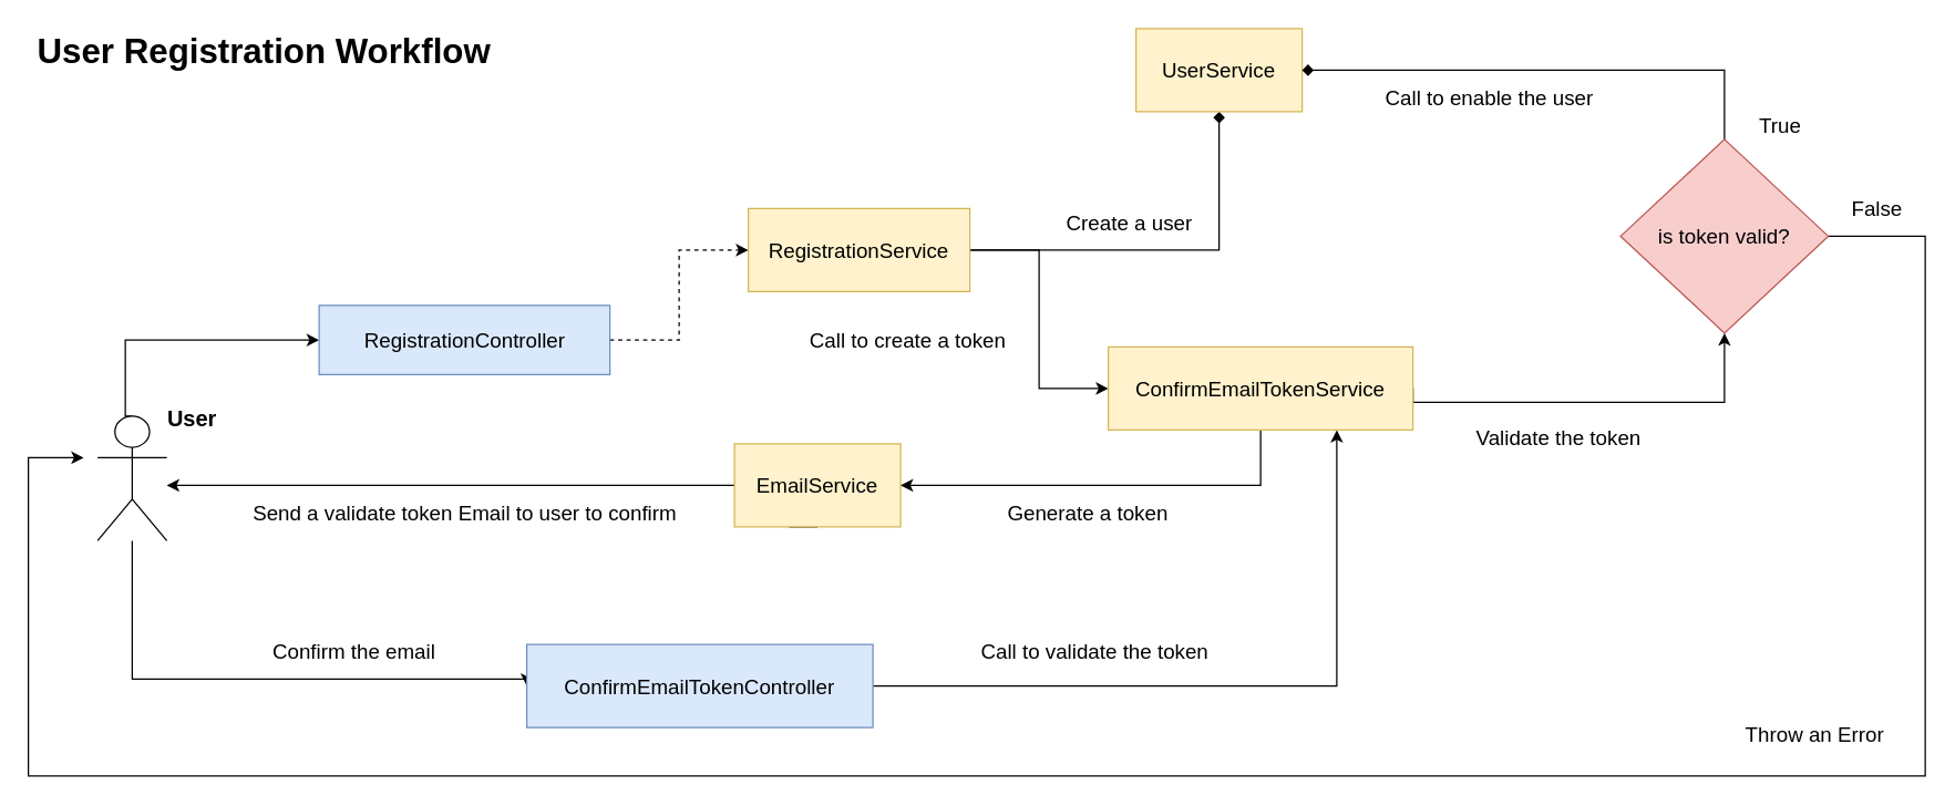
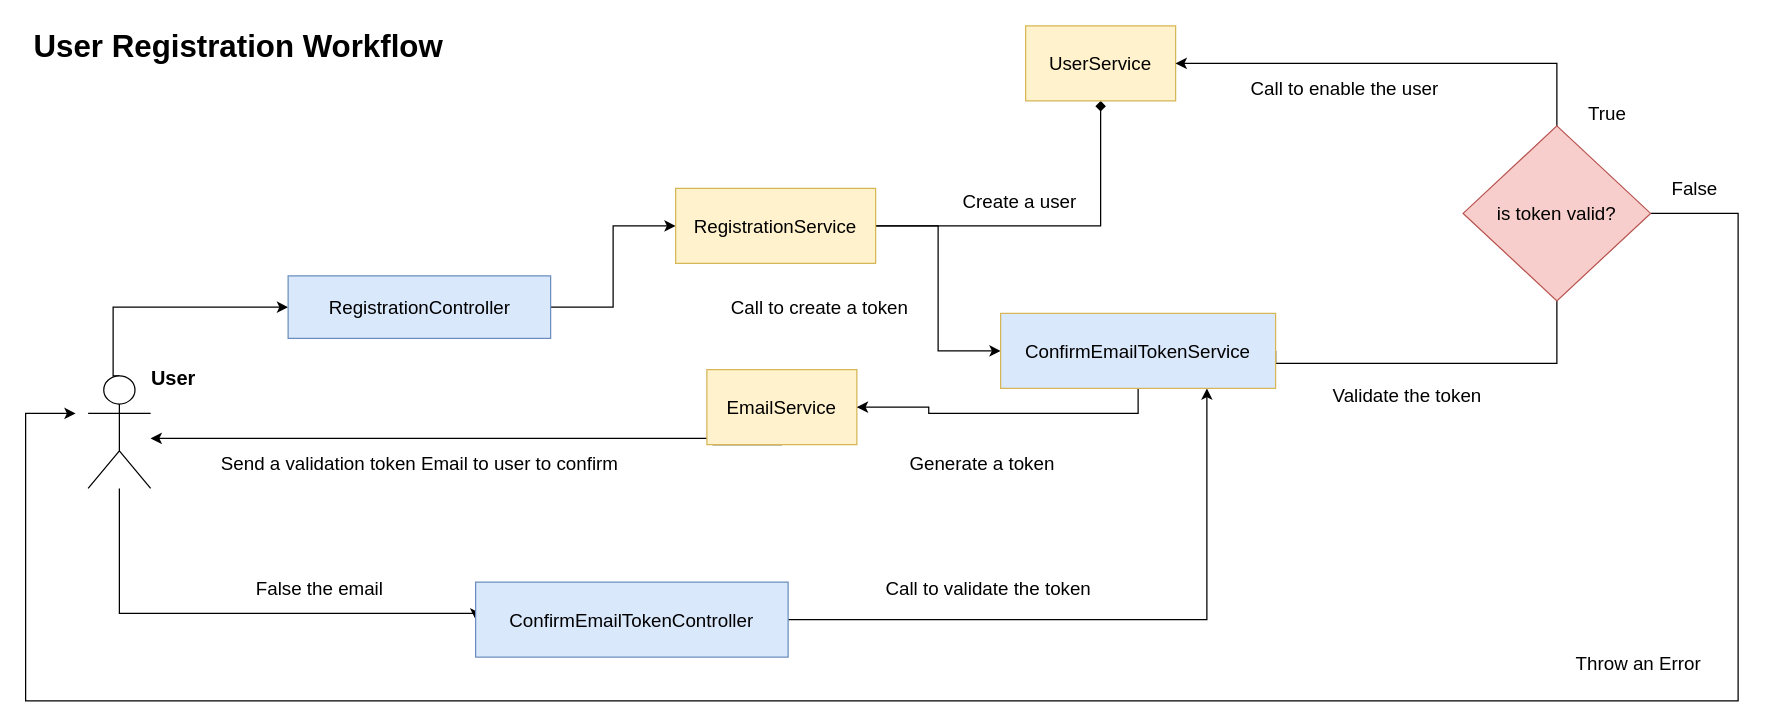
  <mxCell id="0" />
  <mxCell id="1" parent="0" />
  <mxCell id="2" style="edgeStyle=orthogonalEdgeStyle;rounded=0;orthogonalLoop=1;jettySize=auto;html=1;exitX=0.5;exitY=0;exitDx=0;exitDy=0;exitPerimeter=0;fontFamily=Helvetica;fontSize=15;" edge="1" parent="1" source="5" target="7"><mxGeometry relative="1" as="geometry"><Array as="points"><mxPoint x="90" y="245" /></Array></mxGeometry></mxCell>
  <mxCell id="3" style="edgeStyle=orthogonalEdgeStyle;rounded=0;orthogonalLoop=1;jettySize=auto;html=1;fontFamily=Helvetica;fontSize=15;entryX=0;entryY=0.5;entryDx=0;entryDy=0;" edge="1" parent="1" source="5" target="17"><mxGeometry relative="1" as="geometry"><mxPoint x="380" y="490" as="targetPoint" /><mxPoint x="95" y="430" as="sourcePoint" /><Array as="points"><mxPoint x="95" y="490" /></Array></mxGeometry></mxCell>
  <mxCell id="4" value="User" style="edgeLabel;html=1;align=center;verticalAlign=middle;resizable=0;points=[];fontSize=16;fontFamily=Helvetica;fontStyle=1" vertex="1" connectable="0" parent="3"><mxGeometry x="0.857" relative="1" as="geometry"><mxPoint x="-220" y="-189" as="offset" /></mxGeometry></mxCell>
  <mxCell id="5" value="" style="shape=umlActor;verticalLabelPosition=bottom;verticalAlign=top;html=1;outlineConnect=0;fontFamily=Helvetica;fontStyle=0;fontSize=15;" vertex="1" parent="1"><mxGeometry x="70" y="300" width="50" height="90" as="geometry" /></mxCell>
- <mxCell id="6" style="edgeStyle=orthogonalEdgeStyle;rounded=0;orthogonalLoop=1;jettySize=auto;html=1;exitX=1;exitY=0.5;exitDx=0;exitDy=0;entryX=0;entryY=0.5;entryDx=0;entryDy=0;fontFamily=Helvetica;fontStyle=0;fontSize=15;dashed=1;" edge="1" parent="1" source="7" target="10"><mxGeometry relative="1" as="geometry" /></mxCell>
+ <mxCell id="6" style="edgeStyle=orthogonalEdgeStyle;rounded=0;orthogonalLoop=1;jettySize=auto;html=1;exitX=1;exitY=0.5;exitDx=0;exitDy=0;entryX=0;entryY=0.5;entryDx=0;entryDy=0;fontFamily=Helvetica;fontStyle=0;fontSize=15;" edge="1" parent="1" source="7" target="10"><mxGeometry relative="1" as="geometry" /></mxCell>
  <mxCell id="7" value="RegistrationController" style="html=1;fillColor=#dae8fc;strokeColor=#6c8ebf;fontFamily=Helvetica;fontStyle=0;fontSize=15;" vertex="1" parent="1"><mxGeometry x="230" y="220" width="210" height="50" as="geometry" /></mxCell>
  <mxCell id="8" style="edgeStyle=orthogonalEdgeStyle;rounded=0;orthogonalLoop=1;jettySize=auto;html=1;exitX=1;exitY=0.5;exitDx=0;exitDy=0;fontFamily=Helvetica;fontStyle=0;fontSize=15;endArrow=diamond;" edge="1" parent="1" source="10" target="11"><mxGeometry relative="1" as="geometry" /></mxCell>
  <mxCell id="9" style="edgeStyle=orthogonalEdgeStyle;rounded=0;orthogonalLoop=1;jettySize=auto;html=1;fontFamily=Helvetica;fontStyle=0;fontSize=15;entryX=0;entryY=0.5;entryDx=0;entryDy=0;" edge="1" parent="1" source="10" target="21"><mxGeometry relative="1" as="geometry"><mxPoint x="600" y="300" as="targetPoint" /></mxGeometry></mxCell>
  <mxCell id="10" value="RegistrationService" style="rounded=0;whiteSpace=wrap;html=1;fontFamily=Helvetica;fontStyle=0;fontSize=15;fillColor=#fff2cc;strokeColor=#d6b656;" vertex="1" parent="1"><mxGeometry x="540" y="150" width="160" height="60" as="geometry" /></mxCell>
  <mxCell id="11" value="UserService" style="rounded=0;whiteSpace=wrap;html=1;fontFamily=Helvetica;fontStyle=0;fontSize=15;fillColor=#fff2cc;strokeColor=#d6b656;" vertex="1" parent="1"><mxGeometry x="820" y="20" width="120" height="60" as="geometry" /></mxCell>
  <mxCell id="12" style="edgeStyle=orthogonalEdgeStyle;rounded=0;orthogonalLoop=1;jettySize=auto;html=1;exitX=0.5;exitY=1;exitDx=0;exitDy=0;fontSize=15;fontFamily=Helvetica;fontStyle=0" edge="1" parent="1" source="13" target="5"><mxGeometry relative="1" as="geometry"><Array as="points"><mxPoint x="570" y="350" /></Array></mxGeometry></mxCell>
- <mxCell id="13" value="EmailService" style="rounded=0;whiteSpace=wrap;html=1;fontFamily=Helvetica;fontStyle=0;fontSize=15;fillColor=#fff2cc;strokeColor=#d6b656;" vertex="1" parent="1"><mxGeometry x="530" y="320" width="120" height="60" as="geometry" /></mxCell>
+ <mxCell id="13" value="EmailService" style="rounded=0;whiteSpace=wrap;html=1;fontFamily=Helvetica;fontStyle=0;fontSize=15;fillColor=#fff2cc;strokeColor=#d6b656;" vertex="1" parent="1"><mxGeometry x="565" y="295" width="120" height="60" as="geometry" /></mxCell>
  <mxCell id="14" value="Create a user" style="text;html=1;resizable=0;autosize=1;align=center;verticalAlign=middle;points=[];fillColor=none;strokeColor=none;rounded=0;fontFamily=Helvetica;fontStyle=0;fontSize=15;" vertex="1" parent="1"><mxGeometry x="760" y="150" width="110" height="20" as="geometry" /></mxCell>
- <mxCell id="15" value="Send a validate token Email to user to confirm" style="text;html=1;resizable=0;autosize=1;align=center;verticalAlign=middle;points=[];fillColor=none;strokeColor=none;rounded=0;fontFamily=Helvetica;fontStyle=0;fontSize=15;" vertex="1" parent="1"><mxGeometry x="170" y="360" width="330" height="20" as="geometry" /></mxCell>
+ <mxCell id="15" value="Send a validation token Email to user to confirm" style="text;html=1;resizable=0;autosize=1;align=center;verticalAlign=middle;points=[];fillColor=none;strokeColor=none;rounded=0;fontFamily=Helvetica;fontStyle=0;fontSize=15;" vertex="1" parent="1"><mxGeometry x="170" y="360" width="330" height="20" as="geometry" /></mxCell>
  <mxCell id="16" style="edgeStyle=orthogonalEdgeStyle;rounded=0;orthogonalLoop=1;jettySize=auto;html=1;exitX=1;exitY=0.5;exitDx=0;exitDy=0;entryX=0.75;entryY=1;entryDx=0;entryDy=0;fontFamily=Helvetica;fontSize=15;" edge="1" parent="1" source="17" target="21"><mxGeometry relative="1" as="geometry" /></mxCell>
  <mxCell id="17" value="ConfirmEmailTokenController" style="whiteSpace=wrap;html=1;fontSize=15;fontFamily=Helvetica;fontStyle=0;fillColor=#dae8fc;strokeColor=#6c8ebf;" vertex="1" parent="1"><mxGeometry x="380" y="465" width="250" height="60" as="geometry" /></mxCell>
- <mxCell id="18" value="Confirm the email" style="text;html=1;resizable=0;autosize=1;align=center;verticalAlign=middle;points=[];fillColor=none;strokeColor=none;rounded=0;fontFamily=Helvetica;fontSize=15;" vertex="1" parent="1"><mxGeometry x="190" y="460" width="130" height="20" as="geometry" /></mxCell>
+ <mxCell id="18" value="False the email" style="text;html=1;resizable=0;autosize=1;align=center;verticalAlign=middle;points=[];fillColor=none;strokeColor=none;rounded=0;fontFamily=Helvetica;fontSize=15;" vertex="1" parent="1"><mxGeometry x="190" y="460" width="130" height="20" as="geometry" /></mxCell>
  <mxCell id="19" style="edgeStyle=orthogonalEdgeStyle;rounded=0;orthogonalLoop=1;jettySize=auto;html=1;exitX=0.5;exitY=1;exitDx=0;exitDy=0;entryX=1;entryY=0.5;entryDx=0;entryDy=0;fontFamily=Helvetica;fontSize=15;" edge="1" parent="1" source="21" target="13"><mxGeometry relative="1" as="geometry" /></mxCell>
- <mxCell id="20" style="edgeStyle=orthogonalEdgeStyle;rounded=0;orthogonalLoop=1;jettySize=auto;html=1;exitX=1;exitY=0.5;exitDx=0;exitDy=0;fontFamily=Helvetica;fontSize=15;entryX=0.5;entryY=1;entryDx=0;entryDy=0;" edge="1" parent="1" source="21" target="26"><mxGeometry relative="1" as="geometry"><mxPoint x="1090" y="290" as="targetPoint" /><Array as="points"><mxPoint x="1020" y="290" /><mxPoint x="1245" y="290" /></Array></mxGeometry></mxCell>
- <mxCell id="21" value="ConfirmEmailTokenService" style="whiteSpace=wrap;html=1;fontFamily=Helvetica;fontSize=15;fillColor=#fff2cc;strokeColor=#d6b656;" vertex="1" parent="1"><mxGeometry x="800" y="250" width="220" height="60" as="geometry" /></mxCell>
+ <mxCell id="20" style="edgeStyle=orthogonalEdgeStyle;rounded=0;orthogonalLoop=1;jettySize=auto;html=1;exitX=1;exitY=0.5;exitDx=0;exitDy=0;fontFamily=Helvetica;fontSize=15;entryX=0.5;entryY=1;entryDx=0;entryDy=0;endArrow=none;" edge="1" parent="1" source="21" target="26"><mxGeometry relative="1" as="geometry"><mxPoint x="1090" y="290" as="targetPoint" /><Array as="points"><mxPoint x="1020" y="290" /><mxPoint x="1245" y="290" /></Array></mxGeometry></mxCell>
+ <mxCell id="21" value="ConfirmEmailTokenService" style="whiteSpace=wrap;html=1;fontFamily=Helvetica;fontSize=15;fillColor=#dae8fc;strokeColor=#d6b656;" vertex="1" parent="1"><mxGeometry x="800" y="250" width="220" height="60" as="geometry" /></mxCell>
  <mxCell id="22" value="Generate a token" style="text;html=1;resizable=0;autosize=1;align=center;verticalAlign=middle;points=[];fillColor=none;strokeColor=none;rounded=0;fontFamily=Helvetica;fontSize=15;" vertex="1" parent="1"><mxGeometry x="720" y="360" width="130" height="20" as="geometry" /></mxCell>
  <mxCell id="23" value="Call to validate the token" style="text;html=1;resizable=0;autosize=1;align=center;verticalAlign=middle;points=[];fillColor=none;strokeColor=none;rounded=0;fontFamily=Helvetica;fontSize=15;" vertex="1" parent="1"><mxGeometry x="700" y="460" width="180" height="20" as="geometry" /></mxCell>
- <mxCell id="24" style="edgeStyle=orthogonalEdgeStyle;rounded=0;orthogonalLoop=1;jettySize=auto;html=1;entryX=1;entryY=0.5;entryDx=0;entryDy=0;fontFamily=Helvetica;fontSize=15;endArrow=diamond;" edge="1" parent="1" source="26" target="11"><mxGeometry relative="1" as="geometry"><Array as="points"><mxPoint x="1245" y="50" /><mxPoint x="940" y="50" /></Array></mxGeometry></mxCell>
+ <mxCell id="24" style="edgeStyle=orthogonalEdgeStyle;rounded=0;orthogonalLoop=1;jettySize=auto;html=1;entryX=1;entryY=0.5;entryDx=0;entryDy=0;fontFamily=Helvetica;fontSize=15;" edge="1" parent="1" source="26" target="11"><mxGeometry relative="1" as="geometry"><Array as="points"><mxPoint x="1245" y="50" /><mxPoint x="940" y="50" /></Array></mxGeometry></mxCell>
  <mxCell id="25" style="edgeStyle=orthogonalEdgeStyle;rounded=0;orthogonalLoop=1;jettySize=auto;html=1;exitX=1;exitY=0.5;exitDx=0;exitDy=0;fontFamily=Helvetica;fontSize=15;" edge="1" parent="1" source="26"><mxGeometry relative="1" as="geometry"><mxPoint x="60" y="330" as="targetPoint" /><Array as="points"><mxPoint x="1390" y="170" /><mxPoint x="1390" y="560" /><mxPoint y="560" x="20" /><mxPoint y="330" x="20" /></Array></mxGeometry></mxCell>
  <mxCell id="26" value="is token valid?" style="rhombus;whiteSpace=wrap;html=1;fontFamily=Helvetica;fontSize=15;fillColor=#f8cecc;strokeColor=#b85450;" vertex="1" parent="1"><mxGeometry x="1170" y="100" width="150" height="140" as="geometry" /></mxCell>
  <mxCell id="27" value="Call to enable the user" style="text;html=1;resizable=0;autosize=1;align=center;verticalAlign=middle;points=[];fillColor=none;strokeColor=none;rounded=0;fontFamily=Helvetica;fontSize=15;" vertex="1" parent="1"><mxGeometry x="990" y="60" width="170" height="20" as="geometry" /></mxCell>
  <mxCell id="28" value="True" style="text;html=1;resizable=0;autosize=1;align=center;verticalAlign=middle;points=[];fillColor=none;strokeColor=none;rounded=0;fontFamily=Helvetica;fontSize=15;" vertex="1" parent="1"><mxGeometry x="1260" y="80" width="50" height="20" as="geometry" /></mxCell>
  <mxCell id="29" value="&lt;font size=&quot;1&quot;&gt;&lt;b style=&quot;font-size: 25px&quot;&gt;User Registration Workflow&lt;/b&gt;&lt;/font&gt;" style="text;html=1;resizable=0;autosize=1;align=center;verticalAlign=middle;points=[];fillColor=none;strokeColor=none;rounded=0;fontFamily=Helvetica;fontSize=15;" vertex="1" parent="1"><mxGeometry y="20" width="340" height="30" as="geometry" x="20" /></mxCell>
  <mxCell id="30" value="False" style="text;html=1;resizable=0;autosize=1;align=center;verticalAlign=middle;points=[];fillColor=none;strokeColor=none;rounded=0;fontFamily=Helvetica;fontSize=15;" vertex="1" parent="1"><mxGeometry x="1330" y="140" width="50" height="20" as="geometry" /></mxCell>
  <mxCell id="31" value="&lt;font style=&quot;font-size: 15px;&quot;&gt;Call to create a token&lt;/font&gt;" style="text;html=1;resizable=0;autosize=1;align=center;verticalAlign=middle;points=[];fillColor=none;strokeColor=none;rounded=0;fontFamily=Helvetica;fontSize=15;" vertex="1" parent="1"><mxGeometry x="575" y="235" width="160" height="20" as="geometry" /></mxCell>
  <mxCell id="32" value="Throw an Error" style="text;html=1;resizable=0;autosize=1;align=center;verticalAlign=middle;points=[];fillColor=none;strokeColor=none;rounded=0;fontFamily=Helvetica;fontSize=15;" vertex="1" parent="1"><mxGeometry x="1250" y="520" width="120" height="20" as="geometry" /></mxCell>
  <mxCell id="33" value="&lt;font style=&quot;font-size: 15px&quot;&gt;Validate the token&lt;/font&gt;" style="text;html=1;resizable=0;autosize=1;align=center;verticalAlign=middle;points=[];fillColor=none;strokeColor=none;rounded=0;fontFamily=Helvetica;fontSize=16;" vertex="1" parent="1"><mxGeometry x="1060" y="300" width="130" height="30" as="geometry" /></mxCell>
